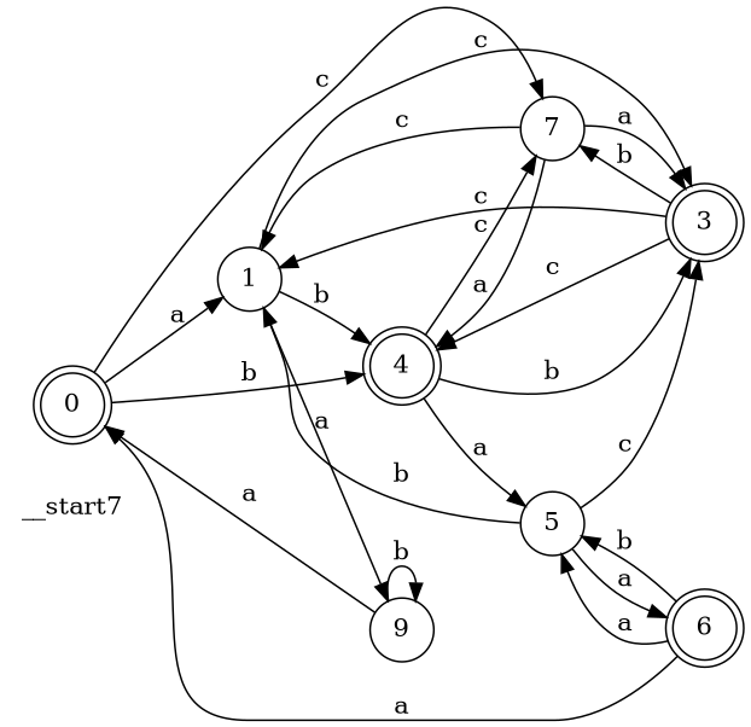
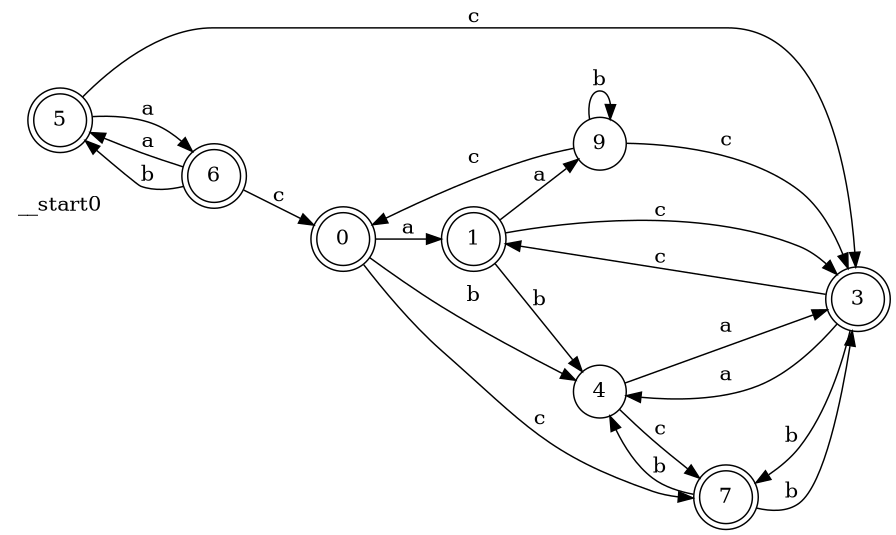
  digraph {
    rankdir=LR
    node [shape=doublecircle color=black fillcolor=white style=filled]
-   __start0 [shape=none label=__start7 color="" fillcolor="" style=""]
+   __start0 [shape=none color="" fillcolor="" style=""]
    n2 [label=0 style="rounded,filled"]
-   n3 [label=1 shape=circle]
-   n4 [label=4 style="rounded,filled"]
-   n5 [label=7 shape=circle]
+   n3 [label=1]
+   n4 [label=4 shape=circle style="rounded,filled"]
+   n5 [label=7]
    n6 [label=9 shape=circle]
    n7 [label=3]
-   n8 [label=5 shape=circle style="rounded,filled"]
+   n8 [label=5 style="rounded,filled"]
    n9 [label=6]
    n2 -> n3 [label=a]
    n2 -> n4 [label=b]
    n2 -> n5 [label=c]
    n3 -> n4 [label=b]
    n3 -> n6 [label=a]
    n3 -> n7 [label=c]
    n4 -> n5 [label=c]
-   n4 -> n7 [label=b]
-   n4 -> n8 [label=a]
-   n5 -> n3 [label=c]
-   n5 -> n4 [label=a]
-   n5 -> n7 [label=a]
-   n6 -> n2 [label=a]
+   n4 -> n7 [label=a]
+   n5 -> n4 [label=b]
+   n5 -> n7 [label=b]
+   n6 -> n2 [label=c]
    n6 -> n6 [label=b]
+   n6 -> n7 [label=c]
    n7 -> n3 [label=c]
-   n7 -> n4 [label=c]
+   n7 -> n4 [label=a]
    n7 -> n5 [label=b]
-   n8 -> n3 [label=b]
    n8 -> n7 [label=c]
    n8 -> n9 [label=a]
-   n9 -> n2 [label=a]
+   n9 -> n2 [label=c]
    n9 -> n8 [label=a]
    n9 -> n8 [label=b]
  }
